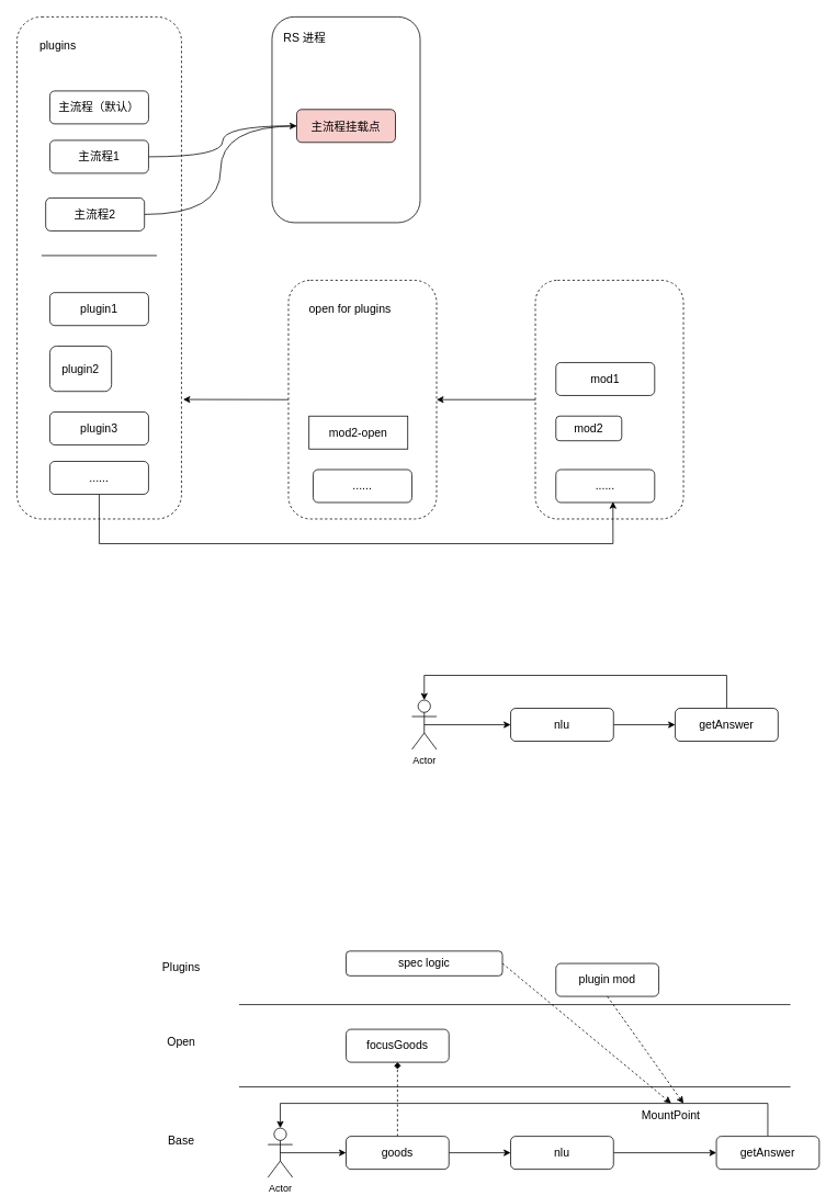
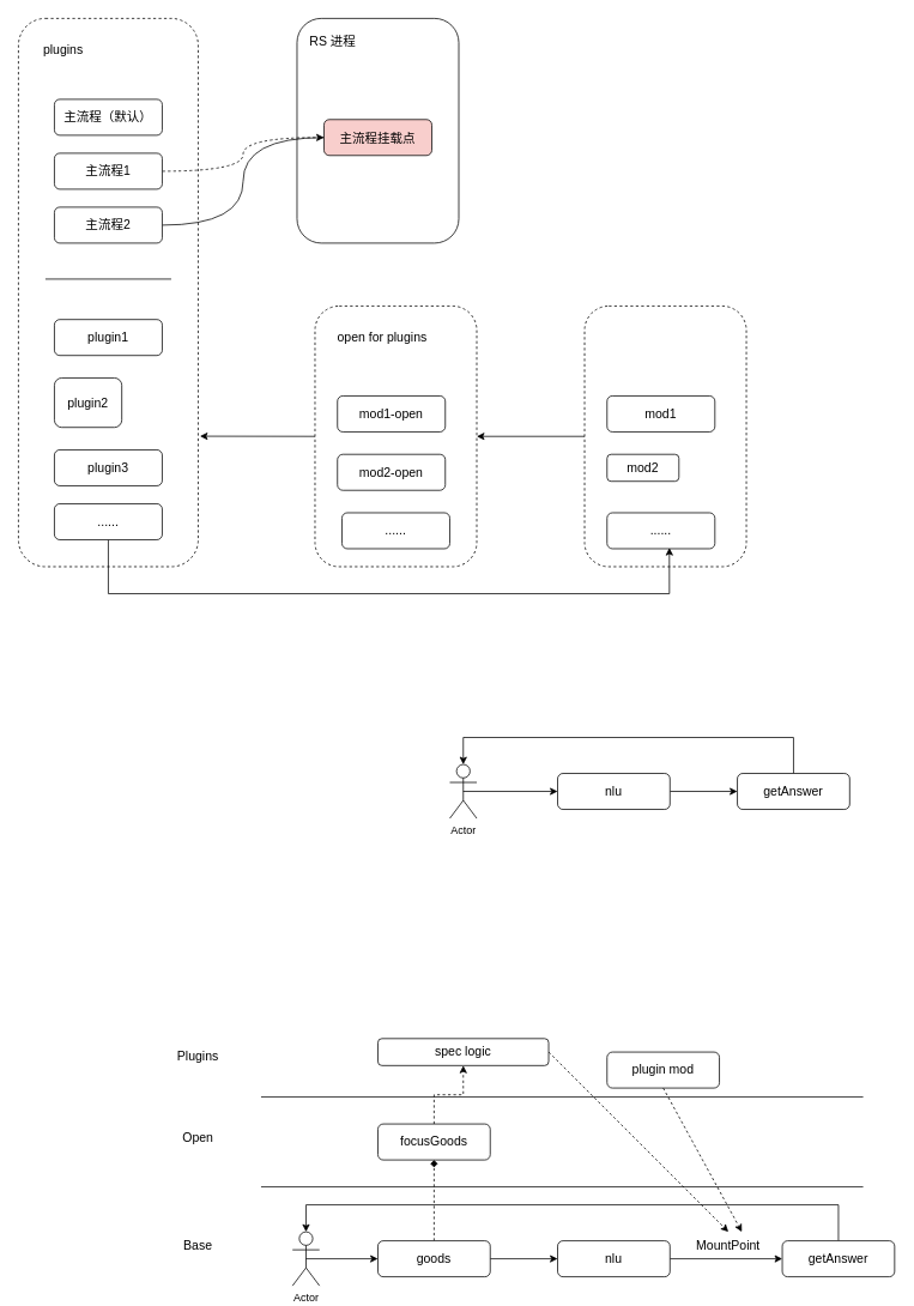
  <mxCell id="0" />
  <mxCell id="1" parent="0" />
  <mxCell id="2" value="" style="rounded=1;whiteSpace=wrap;html=1;dashed=1;" vertex="1" parent="1"><mxGeometry x="20" y="20" width="200" height="610" as="geometry" /></mxCell>
  <mxCell id="3" value="" style="rounded=1;whiteSpace=wrap;html=1;" vertex="1" parent="1"><mxGeometry x="330" y="20" width="180" height="250" as="geometry" /></mxCell>
  <mxCell id="4" value="&lt;span style=&quot;font-size: 14px&quot;&gt;主流程（默认）&lt;/span&gt;" style="rounded=1;whiteSpace=wrap;html=1;" vertex="1" parent="1"><mxGeometry x="60" y="110" width="120" height="40" as="geometry" /></mxCell>
- <mxCell id="5" style="edgeStyle=orthogonalEdgeStyle;curved=1;rounded=0;orthogonalLoop=1;jettySize=auto;html=1;exitX=1;exitY=0.5;exitDx=0;exitDy=0;entryX=0;entryY=0.5;entryDx=0;entryDy=0;endArrow=classic;endFill=1;" edge="1" parent="1" source="6" target="10"><mxGeometry relative="1" as="geometry" /></mxCell>
+ <mxCell id="5" style="edgeStyle=orthogonalEdgeStyle;curved=1;rounded=0;orthogonalLoop=1;jettySize=auto;html=1;exitX=1;exitY=0.5;exitDx=0;exitDy=0;entryX=0;entryY=0.5;entryDx=0;entryDy=0;endArrow=classic;endFill=1;dashed=1;" edge="1" parent="1" source="6" target="10"><mxGeometry relative="1" as="geometry" /></mxCell>
  <mxCell id="6" value="&lt;span style=&quot;font-size: 14px&quot;&gt;主流程1&lt;/span&gt;" style="rounded=1;whiteSpace=wrap;html=1;" vertex="1" parent="1"><mxGeometry x="60" y="170" width="120" height="40" as="geometry" /></mxCell>
  <mxCell id="7" style="edgeStyle=orthogonalEdgeStyle;curved=1;rounded=0;orthogonalLoop=1;jettySize=auto;html=1;exitX=1;exitY=0.5;exitDx=0;exitDy=0;entryX=0;entryY=0.5;entryDx=0;entryDy=0;endArrow=none;endFill=1;" edge="1" parent="1" source="8" target="10"><mxGeometry relative="1" as="geometry" /></mxCell>
- <mxCell id="8" value="&lt;span style=&quot;font-size: 14px&quot;&gt;主流程2&lt;/span&gt;" style="rounded=1;whiteSpace=wrap;html=1;" vertex="1" parent="1"><mxGeometry x="55" y="240" width="120" height="40" as="geometry" /></mxCell>
+ <mxCell id="8" value="&lt;span style=&quot;font-size: 14px&quot;&gt;主流程2&lt;/span&gt;" style="rounded=1;whiteSpace=wrap;html=1;" vertex="1" parent="1"><mxGeometry x="60" y="230" width="120" height="40" as="geometry" /></mxCell>
  <mxCell id="9" value="&lt;font style=&quot;font-size: 14px&quot;&gt;RS 进程&lt;/font&gt;" style="text;html=1;strokeColor=none;fillColor=none;align=center;verticalAlign=middle;whiteSpace=wrap;rounded=0;" vertex="1" parent="1"><mxGeometry x="340" y="30" width="60" height="30" as="geometry" /></mxCell>
  <mxCell id="10" value="&lt;span style=&quot;font-size: 14px&quot;&gt;主流程挂载点&lt;/span&gt;" style="rounded=1;whiteSpace=wrap;html=1;fillColor=#f8cecc;" vertex="1" parent="1"><mxGeometry x="360" y="132.5" width="120" height="40" as="geometry" /></mxCell>
  <mxCell id="11" style="edgeStyle=orthogonalEdgeStyle;rounded=0;orthogonalLoop=1;jettySize=auto;html=1;entryX=0;entryY=0.5;entryDx=0;entryDy=0;endArrow=none;endFill=0;" edge="1" parent="1"><mxGeometry relative="1" as="geometry"><mxPoint x="50" y="310" as="sourcePoint" /><mxPoint x="190" y="310" as="targetPoint" /></mxGeometry></mxCell>
  <mxCell id="12" style="edgeStyle=none;rounded=0;orthogonalLoop=1;jettySize=auto;html=1;exitX=0;exitY=0.5;exitDx=0;exitDy=0;entryX=1;entryY=0.5;entryDx=0;entryDy=0;endArrow=classic;endFill=1;" edge="1" parent="1" source="13" target="18"><mxGeometry relative="1" as="geometry" /></mxCell>
  <mxCell id="13" value="" style="rounded=1;whiteSpace=wrap;html=1;dashed=1;" vertex="1" parent="1"><mxGeometry x="650" y="340" width="180" height="290" as="geometry" /></mxCell>
  <mxCell id="14" value="&lt;span style=&quot;font-size: 14px&quot;&gt;mod1&lt;/span&gt;" style="rounded=1;whiteSpace=wrap;html=1;" vertex="1" parent="1"><mxGeometry x="675" y="440" width="120" height="40" as="geometry" /></mxCell>
  <mxCell id="15" value="&lt;span style=&quot;font-size: 14px&quot;&gt;mod2&lt;/span&gt;" style="rounded=1;whiteSpace=wrap;html=1;" vertex="1" parent="1"><mxGeometry x="675" y="505" width="80" height="30" as="geometry" /></mxCell>
  <mxCell id="16" value="&lt;span style=&quot;font-size: 14px&quot;&gt;......&lt;/span&gt;" style="rounded=1;whiteSpace=wrap;html=1;" vertex="1" parent="1"><mxGeometry x="675" y="570" width="120" height="40" as="geometry" /></mxCell>
  <mxCell id="17" style="edgeStyle=none;rounded=0;orthogonalLoop=1;jettySize=auto;html=1;exitX=0;exitY=0.5;exitDx=0;exitDy=0;endArrow=classic;endFill=1;entryX=1.01;entryY=0.762;entryDx=0;entryDy=0;entryPerimeter=0;" edge="1" parent="1" source="18" target="2"><mxGeometry relative="1" as="geometry"><mxPoint x="240" y="485" as="targetPoint" /></mxGeometry></mxCell>
  <mxCell id="18" value="" style="rounded=1;whiteSpace=wrap;html=1;dashed=1;" vertex="1" parent="1"><mxGeometry x="350" y="340" width="180" height="290" as="geometry" /></mxCell>
- <mxCell id="20" value="&lt;span style=&quot;font-size: 14px&quot;&gt;mod2-open&lt;/span&gt;" style="whiteSpace=wrap;html=1;rounded=0;" vertex="1" parent="1"><mxGeometry x="375" y="505" width="120" height="40" as="geometry" /></mxCell>
+ <mxCell id="19" value="&lt;span style=&quot;font-size: 14px&quot;&gt;mod1-open&lt;/span&gt;" style="rounded=1;whiteSpace=wrap;html=1;" vertex="1" parent="1"><mxGeometry x="375" y="440" width="120" height="40" as="geometry" /></mxCell>
+ <mxCell id="20" value="&lt;span style=&quot;font-size: 14px&quot;&gt;mod2-open&lt;/span&gt;" style="rounded=1;whiteSpace=wrap;html=1;" vertex="1" parent="1"><mxGeometry x="375" y="505" width="120" height="40" as="geometry" /></mxCell>
  <mxCell id="21" value="&lt;span style=&quot;font-size: 14px&quot;&gt;......&lt;/span&gt;" style="rounded=1;whiteSpace=wrap;html=1;" vertex="1" parent="1"><mxGeometry x="380" y="570" width="120" height="40" as="geometry" /></mxCell>
  <mxCell id="22" value="&lt;span style=&quot;font-size: 14px&quot;&gt;open for plugins&lt;/span&gt;" style="text;html=1;strokeColor=none;fillColor=none;align=center;verticalAlign=middle;whiteSpace=wrap;rounded=0;" vertex="1" parent="1"><mxGeometry x="370" y="360" width="110" height="30" as="geometry" /></mxCell>
  <mxCell id="23" value="&lt;font style=&quot;font-size: 14px&quot;&gt;plugins&lt;/font&gt;" style="text;html=1;strokeColor=none;fillColor=none;align=center;verticalAlign=middle;whiteSpace=wrap;rounded=0;" vertex="1" parent="1"><mxGeometry x="40" y="40" width="60" height="30" as="geometry" /></mxCell>
  <mxCell id="24" value="&lt;font style=&quot;font-size: 14px&quot;&gt;plugin1&lt;/font&gt;" style="rounded=1;whiteSpace=wrap;html=1;" vertex="1" parent="1"><mxGeometry x="60" y="355" width="120" height="40" as="geometry" /></mxCell>
  <mxCell id="25" value="&lt;font style=&quot;font-size: 14px&quot;&gt;plugin2&lt;/font&gt;" style="rounded=1;whiteSpace=wrap;html=1;" vertex="1" parent="1"><mxGeometry x="60" y="420" width="75" height="55" as="geometry" /></mxCell>
  <mxCell id="26" value="&lt;font style=&quot;font-size: 14px&quot;&gt;plugin3&lt;/font&gt;" style="rounded=1;whiteSpace=wrap;html=1;" vertex="1" parent="1"><mxGeometry x="60" y="500" width="120" height="40" as="geometry" /></mxCell>
  <mxCell id="27" style="edgeStyle=orthogonalEdgeStyle;rounded=0;orthogonalLoop=1;jettySize=auto;html=1;exitX=0.5;exitY=1;exitDx=0;exitDy=0;entryX=0.578;entryY=0.975;entryDx=0;entryDy=0;entryPerimeter=0;endArrow=classic;endFill=1;" edge="1" parent="1" source="28" target="16"><mxGeometry relative="1" as="geometry"><Array as="points"><mxPoint x="120" y="660" /><mxPoint x="744" y="660" /></Array></mxGeometry></mxCell>
  <mxCell id="28" value="&lt;span style=&quot;font-size: 14px&quot;&gt;......&lt;/span&gt;" style="rounded=1;whiteSpace=wrap;html=1;" vertex="1" parent="1"><mxGeometry x="60" y="560" width="120" height="40" as="geometry" /></mxCell>
  <mxCell id="29" style="edgeStyle=orthogonalEdgeStyle;rounded=0;orthogonalLoop=1;jettySize=auto;html=1;exitX=1;exitY=0.5;exitDx=0;exitDy=0;endArrow=classic;endFill=1;" edge="1" parent="1" source="30" target="34"><mxGeometry relative="1" as="geometry" /></mxCell>
  <mxCell id="30" value="&lt;span style=&quot;font-size: 14px&quot;&gt;nlu&lt;/span&gt;" style="rounded=1;whiteSpace=wrap;html=1;" vertex="1" parent="1"><mxGeometry x="620" y="860" width="125" height="40" as="geometry" /></mxCell>
  <mxCell id="31" style="edgeStyle=orthogonalEdgeStyle;rounded=0;orthogonalLoop=1;jettySize=auto;html=1;exitX=0.5;exitY=0.5;exitDx=0;exitDy=0;exitPerimeter=0;entryX=0;entryY=0.5;entryDx=0;entryDy=0;endArrow=classic;endFill=1;" edge="1" parent="1" source="32" target="30"><mxGeometry relative="1" as="geometry"><mxPoint x="420" y="880" as="targetPoint" /></mxGeometry></mxCell>
  <mxCell id="32" value="Actor" style="shape=umlActor;verticalLabelPosition=bottom;verticalAlign=top;html=1;outlineConnect=0;" vertex="1" parent="1"><mxGeometry x="500" y="850" width="30" height="60" as="geometry" /></mxCell>
  <mxCell id="33" style="edgeStyle=orthogonalEdgeStyle;rounded=0;orthogonalLoop=1;jettySize=auto;html=1;exitX=0.5;exitY=0;exitDx=0;exitDy=0;entryX=0.5;entryY=0;entryDx=0;entryDy=0;entryPerimeter=0;endArrow=classic;endFill=1;" edge="1" parent="1" source="34" target="32"><mxGeometry relative="1" as="geometry"><Array as="points"><mxPoint x="883" y="820" /><mxPoint x="515" y="820" /></Array></mxGeometry></mxCell>
  <mxCell id="34" value="&lt;span style=&quot;font-size: 14px&quot;&gt;getAnswer&lt;/span&gt;" style="rounded=1;whiteSpace=wrap;html=1;" vertex="1" parent="1"><mxGeometry x="820" y="860" width="125" height="40" as="geometry" /></mxCell>
  <mxCell id="35" style="edgeStyle=orthogonalEdgeStyle;rounded=0;orthogonalLoop=1;jettySize=auto;html=1;exitX=1;exitY=0.5;exitDx=0;exitDy=0;entryX=0;entryY=0.5;entryDx=0;entryDy=0;endArrow=classic;endFill=1;" edge="1" parent="1" source="37" target="39"><mxGeometry relative="1" as="geometry" /></mxCell>
  <mxCell id="36" style="edgeStyle=orthogonalEdgeStyle;rounded=0;orthogonalLoop=1;jettySize=auto;html=1;exitX=0.5;exitY=0;exitDx=0;exitDy=0;entryX=0.5;entryY=1;entryDx=0;entryDy=0;endArrow=diamond;endFill=1;dashed=1;" edge="1" parent="1" source="37" target="50"><mxGeometry relative="1" as="geometry" /></mxCell>
  <mxCell id="37" value="&lt;font style=&quot;font-size: 14px&quot;&gt;goods&lt;/font&gt;" style="rounded=1;whiteSpace=wrap;html=1;" vertex="1" parent="1"><mxGeometry x="420" y="1380" width="125" height="40" as="geometry" /></mxCell>
  <mxCell id="38" style="edgeStyle=orthogonalEdgeStyle;rounded=0;orthogonalLoop=1;jettySize=auto;html=1;exitX=1;exitY=0.5;exitDx=0;exitDy=0;endArrow=classic;endFill=1;" edge="1" parent="1" source="39" target="43"><mxGeometry relative="1" as="geometry" /></mxCell>
  <mxCell id="39" value="&lt;span style=&quot;font-size: 14px&quot;&gt;nlu&lt;/span&gt;" style="rounded=1;whiteSpace=wrap;html=1;" vertex="1" parent="1"><mxGeometry x="620" y="1380" width="125" height="40" as="geometry" /></mxCell>
  <mxCell id="40" style="edgeStyle=orthogonalEdgeStyle;rounded=0;orthogonalLoop=1;jettySize=auto;html=1;exitX=0.5;exitY=0.5;exitDx=0;exitDy=0;exitPerimeter=0;entryX=0;entryY=0.5;entryDx=0;entryDy=0;endArrow=classic;endFill=1;" edge="1" parent="1" source="41" target="37"><mxGeometry relative="1" as="geometry" /></mxCell>
  <mxCell id="41" value="Actor" style="shape=umlActor;verticalLabelPosition=bottom;verticalAlign=top;html=1;outlineConnect=0;" vertex="1" parent="1"><mxGeometry x="325" y="1370" width="30" height="60" as="geometry" /></mxCell>
  <mxCell id="42" style="edgeStyle=orthogonalEdgeStyle;rounded=0;orthogonalLoop=1;jettySize=auto;html=1;exitX=0.5;exitY=0;exitDx=0;exitDy=0;entryX=0.5;entryY=0;entryDx=0;entryDy=0;entryPerimeter=0;endArrow=classic;endFill=1;" edge="1" parent="1" source="43" target="41"><mxGeometry relative="1" as="geometry"><Array as="points"><mxPoint x="933" y="1340" /><mxPoint x="340" y="1340" /></Array></mxGeometry></mxCell>
  <mxCell id="43" value="&lt;span style=&quot;font-size: 14px&quot;&gt;getAnswer&lt;/span&gt;" style="rounded=1;whiteSpace=wrap;html=1;" vertex="1" parent="1"><mxGeometry x="870" y="1380" width="125" height="40" as="geometry" /></mxCell>
  <mxCell id="44" style="edgeStyle=orthogonalEdgeStyle;rounded=0;orthogonalLoop=1;jettySize=auto;html=1;endArrow=none;endFill=0;" edge="1" parent="1"><mxGeometry relative="1" as="geometry"><mxPoint x="290" y="1320" as="sourcePoint" /><mxPoint x="960" y="1320" as="targetPoint" /></mxGeometry></mxCell>
  <mxCell id="45" style="edgeStyle=orthogonalEdgeStyle;rounded=0;orthogonalLoop=1;jettySize=auto;html=1;endArrow=none;endFill=0;" edge="1" parent="1"><mxGeometry relative="1" as="geometry"><mxPoint x="290" y="1220" as="sourcePoint" /><mxPoint x="960" y="1220" as="targetPoint" /></mxGeometry></mxCell>
  <mxCell id="46" value="&lt;span style=&quot;font-size: 14px&quot;&gt;Open&lt;/span&gt;" style="text;html=1;strokeColor=none;fillColor=none;align=center;verticalAlign=middle;whiteSpace=wrap;rounded=0;" vertex="1" parent="1"><mxGeometry x="170" y="1250" width="100" height="30" as="geometry" /></mxCell>
  <mxCell id="47" value="&lt;span style=&quot;font-size: 14px&quot;&gt;Base&lt;/span&gt;" style="text;html=1;strokeColor=none;fillColor=none;align=center;verticalAlign=middle;whiteSpace=wrap;rounded=0;" vertex="1" parent="1"><mxGeometry x="170" y="1370" width="100" height="30" as="geometry" /></mxCell>
  <mxCell id="48" value="&lt;span style=&quot;font-size: 14px&quot;&gt;Plugins&lt;/span&gt;" style="text;html=1;strokeColor=none;fillColor=none;align=center;verticalAlign=middle;whiteSpace=wrap;rounded=0;" vertex="1" parent="1"><mxGeometry x="170" y="1160" width="100" height="30" as="geometry" /></mxCell>
+ <mxCell id="49" style="edgeStyle=orthogonalEdgeStyle;rounded=0;orthogonalLoop=1;jettySize=auto;html=1;exitX=0.5;exitY=0;exitDx=0;exitDy=0;entryX=0.5;entryY=1;entryDx=0;entryDy=0;dashed=1;endArrow=classic;endFill=1;" edge="1" parent="1" source="50" target="52"><mxGeometry relative="1" as="geometry" /></mxCell>
  <mxCell id="50" value="&lt;span style=&quot;font-size: 14px&quot;&gt;focusGoods&lt;/span&gt;" style="rounded=1;whiteSpace=wrap;html=1;" vertex="1" parent="1"><mxGeometry x="420" y="1250" width="125" height="40" as="geometry" /></mxCell>
  <mxCell id="51" style="rounded=0;orthogonalLoop=1;jettySize=auto;html=1;exitX=1;exitY=0.5;exitDx=0;exitDy=0;entryX=0.5;entryY=0;entryDx=0;entryDy=0;dashed=1;endArrow=classic;endFill=1;" edge="1" parent="1" source="52" target="53"><mxGeometry relative="1" as="geometry" /></mxCell>
  <mxCell id="52" value="&lt;span style=&quot;font-size: 14px&quot;&gt;spec logic&lt;/span&gt;" style="rounded=1;whiteSpace=wrap;html=1;" vertex="1" parent="1"><mxGeometry x="420" y="1155" width="190" height="30" as="geometry" /></mxCell>
- <mxCell id="53" value="&lt;font style=&quot;font-size: 14px&quot;&gt;MountPoint&lt;/font&gt;" style="text;html=1;strokeColor=none;fillColor=none;align=center;verticalAlign=middle;whiteSpace=wrap;rounded=0;" vertex="1" parent="1"><mxGeometry x="785" y="1340" width="60" height="30" as="geometry" /></mxCell>
+ <mxCell id="53" value="&lt;font style=&quot;font-size: 14px&quot;&gt;MountPoint&lt;/font&gt;" style="text;html=1;strokeColor=none;fillColor=none;align=center;verticalAlign=middle;whiteSpace=wrap;rounded=0;" vertex="1" parent="1"><mxGeometry x="780" y="1370" width="60" height="30" as="geometry" /></mxCell>
  <mxCell id="54" style="rounded=0;orthogonalLoop=1;jettySize=auto;html=1;exitX=0.5;exitY=1;exitDx=0;exitDy=0;entryX=0.75;entryY=0;entryDx=0;entryDy=0;dashed=1;endArrow=classic;endFill=1;" edge="1" parent="1" source="55" target="53"><mxGeometry relative="1" as="geometry" /></mxCell>
  <mxCell id="55" value="&lt;span style=&quot;font-size: 14px&quot;&gt;plugin mod&lt;/span&gt;" style="rounded=1;whiteSpace=wrap;html=1;" vertex="1" parent="1"><mxGeometry x="675" y="1170" width="125" height="40" as="geometry" /></mxCell>
